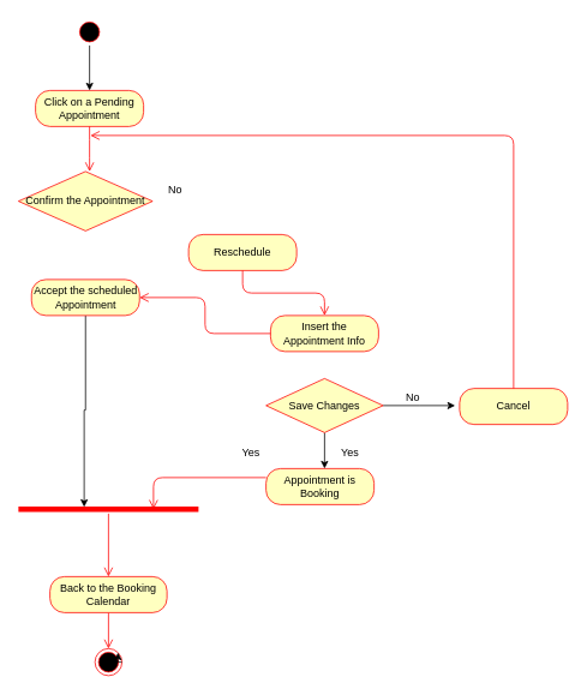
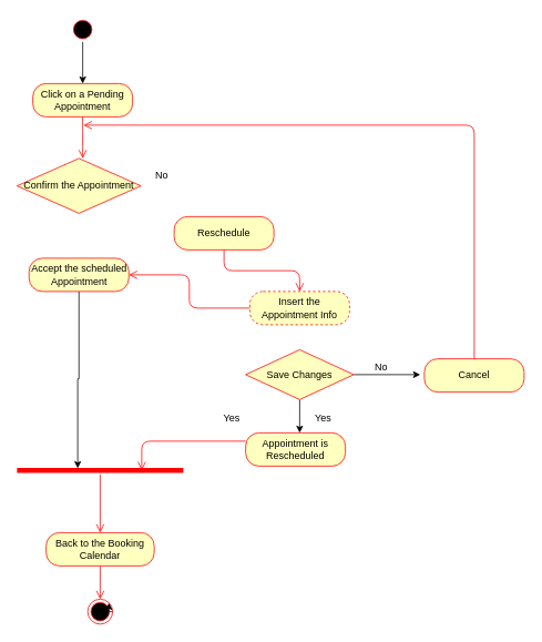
  <mxCell id="0" />
  <mxCell id="1" parent="0" />
  <mxCell id="2" style="edgeStyle=orthogonalEdgeStyle;rounded=0;orthogonalLoop=1;jettySize=auto;html=1;exitX=0.5;exitY=1;exitDx=0;exitDy=0;" parent="1" edge="1"><mxGeometry relative="1" as="geometry"><mxPoint x="110" y="120" as="sourcePoint" /><mxPoint x="110" y="120" as="targetPoint" /></mxGeometry></mxCell>
  <mxCell id="3" value="Click on a Pending Appointment" style="rounded=1;whiteSpace=wrap;html=1;arcSize=40;fontColor=#000000;fillColor=#ffffc0;strokeColor=#ff0000;" parent="1" vertex="1"><mxGeometry x="39" y="100" width="120" height="40" as="geometry" /></mxCell>
  <mxCell id="4" value="" style="edgeStyle=orthogonalEdgeStyle;html=1;verticalAlign=bottom;endArrow=open;endSize=8;strokeColor=#ff0000;entryX=0.5;entryY=0;entryDx=0;entryDy=0;" parent="1" source="3" edge="1"><mxGeometry relative="1" as="geometry"><mxPoint x="99" y="190" as="targetPoint" /><Array as="points" /></mxGeometry></mxCell>
  <mxCell id="5" value="" style="edgeStyle=orthogonalEdgeStyle;rounded=0;orthogonalLoop=1;jettySize=auto;html=1;entryX=0.5;entryY=0;entryDx=0;entryDy=0;" parent="1" source="6" target="3" edge="1"><mxGeometry relative="1" as="geometry"><mxPoint x="99" y="110" as="targetPoint" /></mxGeometry></mxCell>
  <mxCell id="6" value="" style="ellipse;html=1;shape=startState;fillColor=#000000;strokeColor=#ff0000;" parent="1" vertex="1"><mxGeometry x="84" width="30" height="30" as="geometry" y="20" /></mxCell>
  <mxCell id="7" value="Confirm the Appointment" style="rhombus;whiteSpace=wrap;html=1;fillColor=#ffffc0;strokeColor=#ff0000;" parent="1" vertex="1"><mxGeometry x="20" y="190" width="149" height="66" as="geometry" /></mxCell>
  <mxCell id="8" value="Reschedule" style="rounded=1;whiteSpace=wrap;html=1;arcSize=40;fontColor=#000000;fillColor=#ffffc0;strokeColor=#ff0000;" parent="1" vertex="1"><mxGeometry x="209" y="260" width="120" height="40" as="geometry" /></mxCell>
  <mxCell id="9" value="" style="edgeStyle=orthogonalEdgeStyle;rounded=0;orthogonalLoop=1;jettySize=auto;html=1;entryX=0.365;entryY=0.267;entryDx=0;entryDy=0;entryPerimeter=0;" parent="1" source="10" target="15" edge="1"><mxGeometry relative="1" as="geometry"><mxPoint x="95" y="550" as="targetPoint" /></mxGeometry></mxCell>
  <mxCell id="10" value="Accept the scheduled Appointment" style="rounded=1;whiteSpace=wrap;html=1;arcSize=40;fontColor=#000000;fillColor=#ffffc0;strokeColor=#ff0000;" parent="1" vertex="1"><mxGeometry x="34.5" y="310" width="120" height="40" as="geometry" /></mxCell>
  <mxCell id="11" value="" style="edgeStyle=orthogonalEdgeStyle;html=1;verticalAlign=bottom;endArrow=open;endSize=8;strokeColor=#ff0000;" parent="1" source="12" target="14" edge="1"><mxGeometry relative="1" as="geometry"><mxPoint x="330" y="750" as="targetPoint" /></mxGeometry></mxCell>
  <mxCell id="12" value="Back to the Booking Calendar" style="rounded=1;whiteSpace=wrap;html=1;arcSize=40;fontColor=#000000;fillColor=#ffffc0;strokeColor=#ff0000;" parent="1" vertex="1"><mxGeometry x="55" y="640" width="130" height="40" as="geometry" /></mxCell>
  <mxCell id="13" value="" style="edgeStyle=orthogonalEdgeStyle;html=1;verticalAlign=bottom;endArrow=open;endSize=8;strokeColor=#ff0000;" parent="1" source="15" target="12" edge="1"><mxGeometry relative="1" as="geometry"><mxPoint x="330" y="685" as="targetPoint" /><mxPoint x="330" y="615" as="sourcePoint" /></mxGeometry></mxCell>
  <mxCell id="14" value="" style="ellipse;html=1;shape=endState;fillColor=#000000;strokeColor=#ff0000;" parent="1" vertex="1"><mxGeometry x="105" y="720" width="30" height="30" as="geometry" /></mxCell>
  <mxCell id="15" value="" style="shape=line;html=1;strokeWidth=6;strokeColor=#ff0000;" parent="1" vertex="1"><mxGeometry x="20" y="560" width="200" height="10" as="geometry" /></mxCell>
  <mxCell id="16" value="" style="edgeStyle=orthogonalEdgeStyle;html=1;verticalAlign=bottom;endArrow=open;endSize=8;strokeColor=#ff0000;entryX=0.5;entryY=0;entryDx=0;entryDy=0;" parent="1" source="8" target="19" edge="1"><mxGeometry relative="1" as="geometry"><mxPoint x="320" y="350" as="targetPoint" /><Array as="points" /><mxPoint x="370" y="510" as="sourcePoint" /></mxGeometry></mxCell>
  <mxCell id="17" style="edgeStyle=orthogonalEdgeStyle;rounded=0;orthogonalLoop=1;jettySize=auto;html=1;exitX=1;exitY=0.5;exitDx=0;exitDy=0;entryX=1;entryY=0;entryDx=0;entryDy=0;" parent="1" source="14" target="14" edge="1"><mxGeometry relative="1" as="geometry" /></mxCell>
  <mxCell id="18" value="No" style="text;html=1;align=center;verticalAlign=middle;resizable=0;points=[];autosize=1;" parent="1" vertex="1"><mxGeometry x="179" y="200" width="30" height="20" as="geometry" /></mxCell>
- <mxCell id="19" value="Insert the Appointment Info" style="rounded=1;whiteSpace=wrap;html=1;arcSize=40;fontColor=#000000;fillColor=#ffffc0;strokeColor=#ff0000;" parent="1" vertex="1"><mxGeometry x="300" y="350" width="120" height="40" as="geometry" /></mxCell>
+ <mxCell id="19" value="Insert the Appointment Info" style="rounded=1;whiteSpace=wrap;html=1;arcSize=40;fontColor=#000000;fillColor=#ffffc0;strokeColor=#ff0000;dashed=1;" parent="1" vertex="1"><mxGeometry x="300" y="350" width="120" height="40" as="geometry" /></mxCell>
  <mxCell id="20" value="" style="edgeStyle=orthogonalEdgeStyle;html=1;verticalAlign=bottom;endArrow=open;endSize=8;strokeColor=#ff0000;" parent="1" source="19" target="10" edge="1"><mxGeometry relative="1" as="geometry"><mxPoint x="360" y="430" as="targetPoint" /></mxGeometry></mxCell>
  <mxCell id="21" value="" style="edgeStyle=orthogonalEdgeStyle;rounded=0;orthogonalLoop=1;jettySize=auto;html=1;" parent="1" source="23" edge="1"><mxGeometry relative="1" as="geometry"><mxPoint x="505" y="450" as="targetPoint" /></mxGeometry></mxCell>
  <mxCell id="22" value="" style="edgeStyle=orthogonalEdgeStyle;rounded=0;orthogonalLoop=1;jettySize=auto;html=1;" parent="1" source="23" edge="1"><mxGeometry relative="1" as="geometry"><mxPoint x="360" y="520" as="targetPoint" /><Array as="points"><mxPoint x="360" y="520" /><mxPoint x="360" y="520" /></Array></mxGeometry></mxCell>
  <mxCell id="23" value="Save Changes" style="rhombus;whiteSpace=wrap;html=1;fillColor=#ffffc0;strokeColor=#ff0000;" parent="1" vertex="1"><mxGeometry x="295" y="420" width="130" height="60" as="geometry" /></mxCell>
  <mxCell id="24" value="No" style="text;html=1;align=center;verticalAlign=middle;resizable=0;points=[];autosize=1;" parent="1" vertex="1"><mxGeometry x="443" y="431" width="30" height="20" as="geometry" /></mxCell>
  <mxCell id="25" value="Yes" style="text;html=1;align=center;verticalAlign=middle;resizable=0;points=[];autosize=1;" parent="1" vertex="1"><mxGeometry x="373" y="492" width="30" height="20" as="geometry" /></mxCell>
  <mxCell id="26" value="Yes" style="text;html=1;align=center;verticalAlign=middle;resizable=0;points=[];autosize=1;" parent="1" vertex="1"><mxGeometry x="263" y="492" width="30" height="20" as="geometry" /></mxCell>
  <mxCell id="27" value="Cancel" style="rounded=1;whiteSpace=wrap;html=1;arcSize=40;fontColor=#000000;fillColor=#ffffc0;strokeColor=#ff0000;" parent="1" vertex="1"><mxGeometry x="510" y="431" width="120" height="40" as="geometry" /></mxCell>
  <mxCell id="28" value="" style="edgeStyle=orthogonalEdgeStyle;html=1;verticalAlign=bottom;endArrow=open;endSize=8;strokeColor=#ff0000;" parent="1" source="27" edge="1"><mxGeometry relative="1" as="geometry"><mxPoint x="100" y="150" as="targetPoint" /><Array as="points"><mxPoint x="570" y="150" /></Array></mxGeometry></mxCell>
- <mxCell id="29" value="Appointment is Booking" style="rounded=1;whiteSpace=wrap;html=1;arcSize=40;fontColor=#000000;fillColor=#ffffc0;strokeColor=#ff0000;" parent="1" vertex="1"><mxGeometry x="295" y="520" width="120" height="40" as="geometry" /></mxCell>
+ <mxCell id="29" value="Appointment is Rescheduled" style="rounded=1;whiteSpace=wrap;html=1;arcSize=40;fontColor=#000000;fillColor=#ffffc0;strokeColor=#ff0000;" parent="1" vertex="1"><mxGeometry x="295" y="520" width="120" height="40" as="geometry" /></mxCell>
  <mxCell id="30" value="" style="edgeStyle=orthogonalEdgeStyle;html=1;verticalAlign=bottom;endArrow=open;endSize=8;strokeColor=#ff0000;entryX=0.75;entryY=0.5;entryDx=0;entryDy=0;entryPerimeter=0;" parent="1" source="29" target="15" edge="1"><mxGeometry relative="1" as="geometry"><mxPoint x="180" y="530" as="targetPoint" /><Array as="points"><mxPoint x="170" y="530" /></Array></mxGeometry></mxCell>
